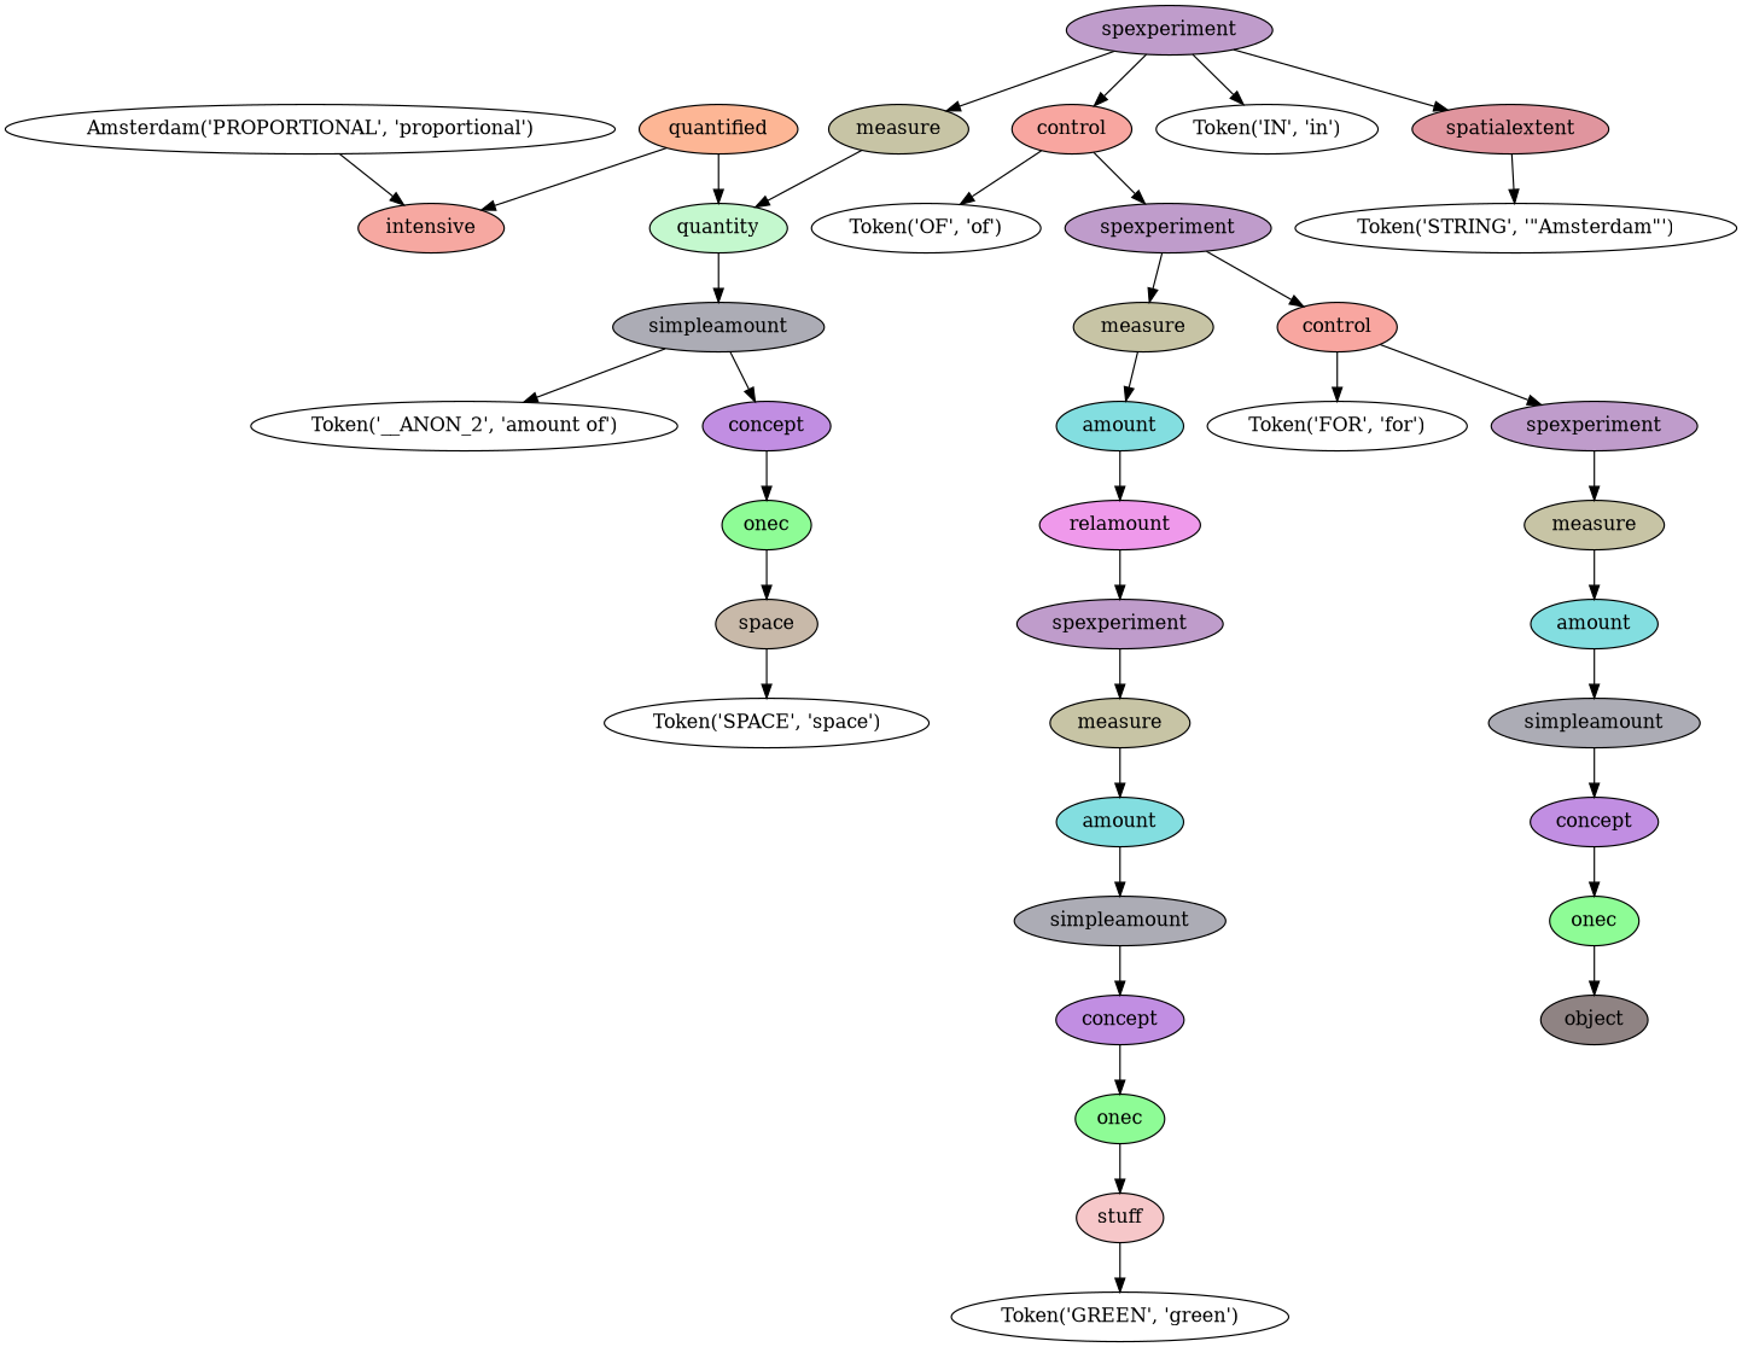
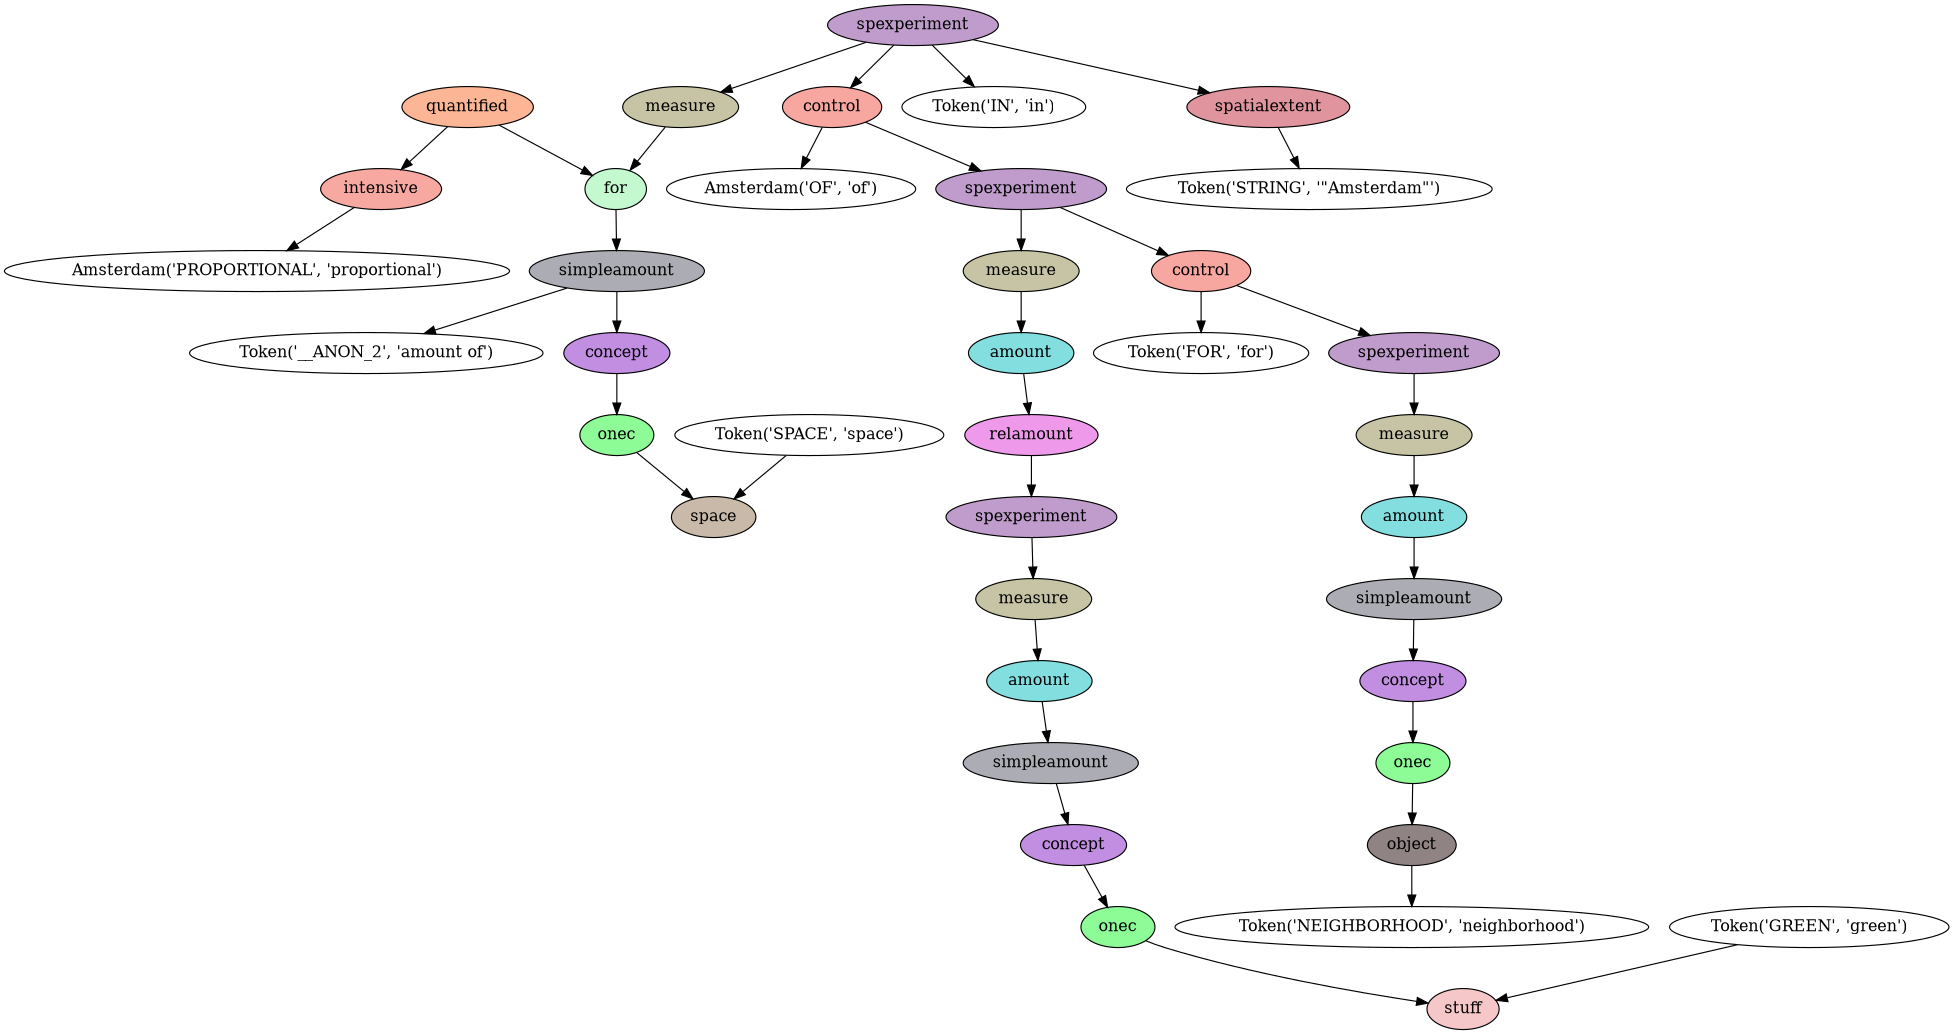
  digraph {
    rankdir=TB
    node [style=filled]
    n1 [label="Amsterdam('PROPORTIONAL', 'proportional')" style=""]
    n2 [fillcolor="#f6a8a1" label=intensive]
    n3 [fillcolor="#fdb695" label=quantified]
-   n4 [fillcolor="#c4f8ce" label=quantity]
+   n4 [fillcolor="#c4f8ce" label=for]
    n5 [label="Token('__ANON_2', 'amount of')" style=""]
    n6 [label="Token('SPACE', 'space')" style=""]
    n7 [fillcolor="#c8b9a9" label=space]
    n8 [fillcolor="#8efc96" label=onec]
    n9 [fillcolor="#c18ee2" label=concept]
    n10 [fillcolor="#acacb5" label=simpleamount]
    n11 [fillcolor="#c7c4a5" label=measure]
-   n12 [label="Token('OF', 'of')" style=""]
+   n12 [label="Amsterdam('OF', 'of')" style=""]
    n13 [label="Token('GREEN', 'green')" style=""]
    n14 [fillcolor="#f6c7c9" label=stuff]
    n15 [fillcolor="#8efc96" label=onec]
    n16 [fillcolor="#c18ee2" label=concept]
    n17 [fillcolor="#acacb5" label=simpleamount]
    n18 [fillcolor="#83dee0" label=amount]
    n19 [fillcolor="#c7c4a5" label=measure]
    n20 [fillcolor="#bf9ccb" label=spexperiment]
    n21 [fillcolor="#ef99eb" label=relamount]
    n22 [fillcolor="#83dee0" label=amount]
    n23 [fillcolor="#c7c4a5" label=measure]
    n24 [label="Token('FOR', 'for')" style=""]
+   n25 [label="Token('NEIGHBORHOOD', 'neighborhood')" style=""]
    n26 [fillcolor="#8f8383" label=object]
    n27 [fillcolor="#8efc96" label=onec]
    n28 [fillcolor="#c18ee2" label=concept]
    n29 [fillcolor="#acacb5" label=simpleamount]
    n30 [fillcolor="#83dee0" label=amount]
    n31 [fillcolor="#c7c4a5" label=measure]
    n32 [fillcolor="#bf9ccb" label=spexperiment]
    n33 [fillcolor="#f8a6a0" label=control]
    n34 [fillcolor="#bf9ccb" label=spexperiment]
    n35 [fillcolor="#f8a6a0" label=control]
    n36 [label="Token('IN', 'in')" style=""]
    n37 [label="Token('STRING', '\"Amsterdam\"')" style=""]
    n38 [fillcolor="#e0959e" label=spatialextent]
    n39 [fillcolor="#bf9ccb" label=spexperiment]
-   n1 -> n2
+   n2 -> n1
    n3 -> n2
    n3 -> n4
    n4 -> n10
-   n7 -> n6
+   n6 -> n7
    n8 -> n7
    n9 -> n8
    n10 -> n5
    n10 -> n9
    n11 -> n4
-   n14 -> n13
+   n13 -> n14
    n15 -> n14
    n16 -> n15
    n17 -> n16
    n18 -> n17
    n19 -> n18
    n20 -> n19
    n21 -> n20
    n22 -> n21
    n23 -> n22
+   n26 -> n25
    n27 -> n26
    n28 -> n27
    n29 -> n28
    n30 -> n29
    n31 -> n30
    n32 -> n31
    n33 -> n24
    n33 -> n32
    n34 -> n23
    n34 -> n33
    n35 -> n12
    n35 -> n34
    n38 -> n37
    n39 -> n11
    n39 -> n35
    n39 -> n36
    n39 -> n38
  }
